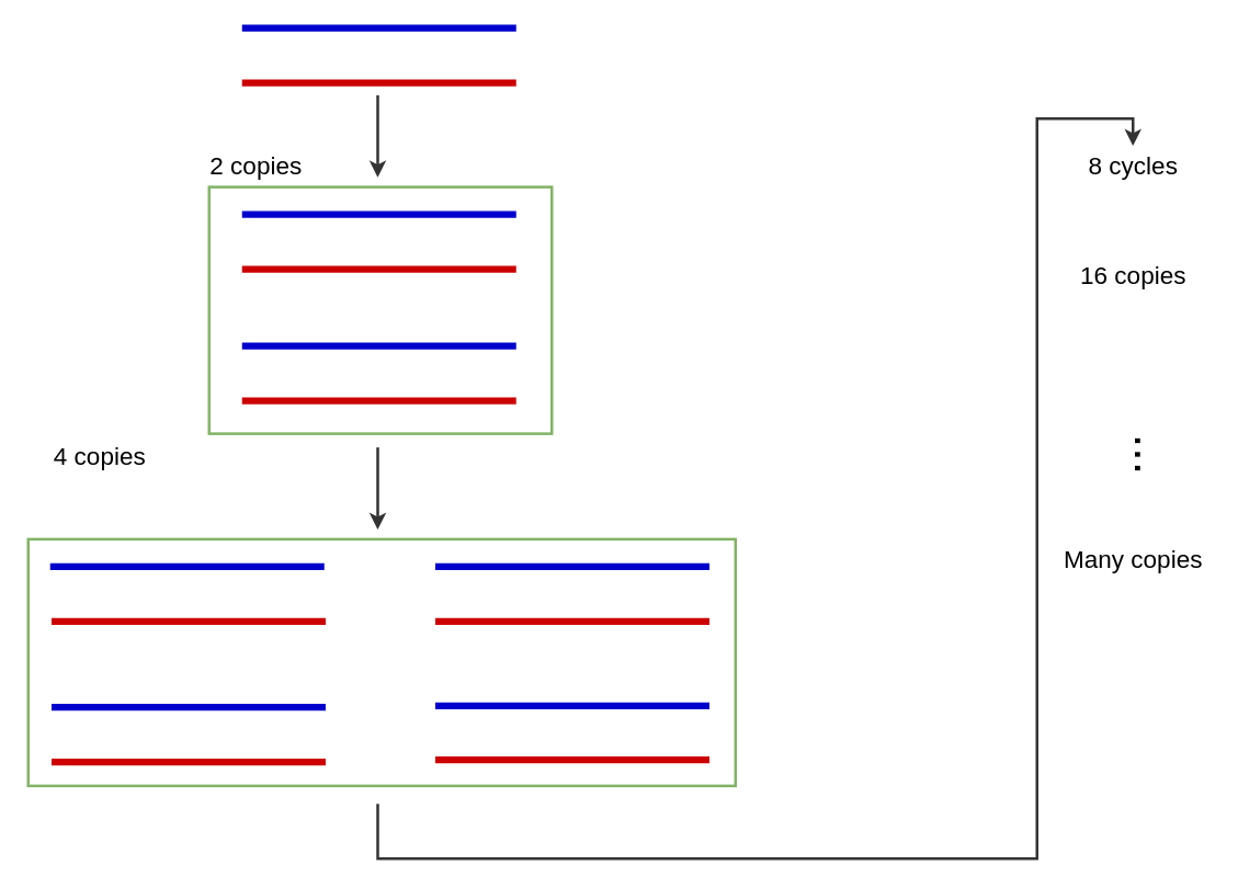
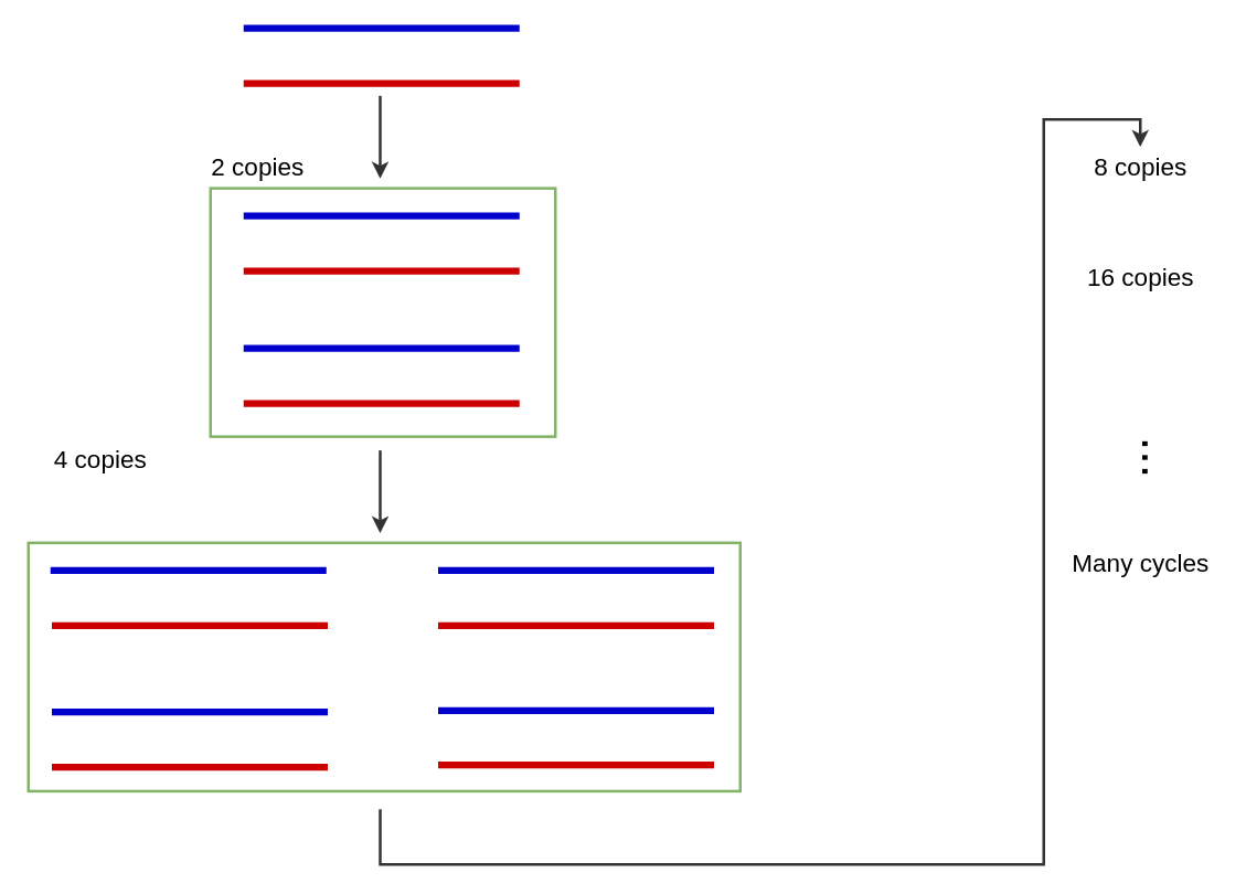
  <mxCell id="0" />
  <mxCell id="1" parent="0" />
  <mxCell id="2" value="" style="endArrow=none;html=1;rounded=0;strokeWidth=5;fillColor=#b0e3e6;strokeColor=#0000CC;" parent="1" edge="1"><mxGeometry width="50" height="50" relative="1" as="geometry"><mxPoint x="176" y="20" as="sourcePoint" /><mxPoint x="376" y="20" as="targetPoint" /></mxGeometry></mxCell>
  <mxCell id="3" value="" style="endArrow=none;html=1;rounded=0;strokeWidth=5;strokeColor=#CC0000;" parent="1" edge="1"><mxGeometry width="50" height="50" relative="1" as="geometry"><mxPoint x="176" y="60" as="sourcePoint" /><mxPoint x="376" y="60" as="targetPoint" /></mxGeometry></mxCell>
  <mxCell id="4" value="" style="endArrow=none;html=1;rounded=0;strokeWidth=5;fillColor=#dae8fc;strokeColor=#0000CC;" parent="1" edge="1"><mxGeometry width="50" height="50" relative="1" as="geometry"><mxPoint x="176" y="156" as="sourcePoint" /><mxPoint x="376" y="156" as="targetPoint" /></mxGeometry></mxCell>
  <mxCell id="5" value="" style="endArrow=none;html=1;rounded=0;strokeWidth=5;strokeColor=#CC0000;" parent="1" edge="1"><mxGeometry width="50" height="50" relative="1" as="geometry"><mxPoint x="176" y="292" as="sourcePoint" /><mxPoint x="376" y="292" as="targetPoint" /></mxGeometry></mxCell>
  <mxCell id="6" value="" style="endArrow=none;html=1;rounded=0;strokeWidth=5;fillColor=#e3c800;strokeColor=#CC0000;" parent="1" edge="1"><mxGeometry width="50" height="50" relative="1" as="geometry"><mxPoint x="176" y="196" as="sourcePoint" /><mxPoint x="376" y="196" as="targetPoint" /></mxGeometry></mxCell>
  <mxCell id="7" value="" style="endArrow=none;html=1;rounded=0;strokeWidth=5;strokeColor=#0000CC;" parent="1" edge="1"><mxGeometry width="50" height="50" relative="1" as="geometry"><mxPoint x="176" y="252" as="sourcePoint" /><mxPoint x="376" y="252" as="targetPoint" /></mxGeometry></mxCell>
  <mxCell id="8" style="edgeStyle=orthogonalEdgeStyle;rounded=0;orthogonalLoop=1;jettySize=auto;html=1;fontSize=18;strokeColor=#333333;strokeWidth=2;" parent="1" edge="1"><mxGeometry relative="1" as="geometry"><mxPoint x="275" y="326" as="sourcePoint" /><mxPoint x="275" y="386" as="targetPoint" /></mxGeometry></mxCell>
  <mxCell id="9" value="" style="rounded=0;whiteSpace=wrap;html=1;fontSize=18;fillColor=none;strokeColor=#82b366;strokeWidth=2;" parent="1" vertex="1"><mxGeometry x="152" y="136" width="250" height="180" as="geometry" /></mxCell>
  <mxCell id="10" value="&lt;font style=&quot;font-size: 18px;&quot;&gt;2 copies&lt;/font&gt;" style="text;html=1;align=center;verticalAlign=middle;resizable=0;points=[];autosize=1;strokeColor=none;fillColor=none;fontSize=18;" parent="1" vertex="1"><mxGeometry x="146" y="106" width="80" height="30" as="geometry" /></mxCell>
  <mxCell id="11" value="" style="endArrow=none;html=1;rounded=0;strokeWidth=5;fillColor=#dae8fc;strokeColor=#0000CC;" parent="1" edge="1"><mxGeometry width="50" height="50" relative="1" as="geometry"><mxPoint x="36" y="413" as="sourcePoint" /><mxPoint x="236" y="413" as="targetPoint" /></mxGeometry></mxCell>
  <mxCell id="12" value="" style="endArrow=none;html=1;rounded=0;strokeWidth=5;strokeColor=#CC0000;" parent="1" edge="1"><mxGeometry width="50" height="50" relative="1" as="geometry"><mxPoint x="317" y="554" as="sourcePoint" /><mxPoint x="517" y="554" as="targetPoint" /></mxGeometry></mxCell>
  <mxCell id="13" value="" style="endArrow=none;html=1;rounded=0;strokeWidth=5;fillColor=#e3c800;strokeColor=#CC0000;" parent="1" edge="1"><mxGeometry width="50" height="50" relative="1" as="geometry"><mxPoint x="37" y="555.5" as="sourcePoint" /><mxPoint x="237" y="555.5" as="targetPoint" /></mxGeometry></mxCell>
  <mxCell id="14" value="" style="endArrow=none;html=1;rounded=0;strokeWidth=5;strokeColor=#0000CC;" parent="1" edge="1"><mxGeometry width="50" height="50" relative="1" as="geometry"><mxPoint x="317" y="413" as="sourcePoint" /><mxPoint x="517" y="413" as="targetPoint" /></mxGeometry></mxCell>
  <mxCell id="15" style="edgeStyle=orthogonalEdgeStyle;rounded=0;orthogonalLoop=1;jettySize=auto;html=1;fontSize=36;strokeColor=#333333;strokeWidth=2;" parent="1" target="23" edge="1"><mxGeometry relative="1" as="geometry"><mxPoint x="275" y="586" as="sourcePoint" /><Array as="points"><mxPoint x="275" y="626" /><mxPoint x="756" y="626" /><mxPoint x="756" y="86" /><mxPoint x="826" y="86" /></Array></mxGeometry></mxCell>
  <mxCell id="16" value="" style="rounded=0;whiteSpace=wrap;html=1;fontSize=18;fillColor=none;strokeColor=#82b366;strokeWidth=2;" parent="1" vertex="1"><mxGeometry x="20" y="393" width="516" height="180" as="geometry" /></mxCell>
  <mxCell id="17" value="&lt;font style=&quot;font-size: 18px;&quot;&gt;4 copies&lt;/font&gt;" style="text;html=1;align=center;verticalAlign=middle;resizable=0;points=[];autosize=1;strokeColor=none;fillColor=none;fontSize=18;" parent="1" vertex="1"><mxGeometry x="32" y="318" width="80" height="30" as="geometry" /></mxCell>
  <mxCell id="18" value="" style="endArrow=none;html=1;rounded=0;strokeWidth=5;fillColor=#b0e3e6;strokeColor=#CC0000;" parent="1" edge="1"><mxGeometry width="50" height="50" relative="1" as="geometry"><mxPoint x="37" y="453" as="sourcePoint" /><mxPoint x="237" y="453" as="targetPoint" /></mxGeometry></mxCell>
  <mxCell id="19" value="" style="endArrow=none;html=1;rounded=0;strokeWidth=5;strokeColor=#0000CC;" parent="1" edge="1"><mxGeometry width="50" height="50" relative="1" as="geometry"><mxPoint x="37" y="515.5" as="sourcePoint" /><mxPoint x="237" y="515.5" as="targetPoint" /></mxGeometry></mxCell>
  <mxCell id="20" value="" style="endArrow=none;html=1;rounded=0;strokeWidth=5;fillColor=#b0e3e6;strokeColor=#CC0000;" parent="1" edge="1"><mxGeometry width="50" height="50" relative="1" as="geometry"><mxPoint x="317" y="453" as="sourcePoint" /><mxPoint x="517" y="453" as="targetPoint" /></mxGeometry></mxCell>
  <mxCell id="21" value="" style="endArrow=none;html=1;rounded=0;strokeWidth=5;strokeColor=#0000CC;" parent="1" edge="1"><mxGeometry width="50" height="50" relative="1" as="geometry"><mxPoint x="317" y="514.5" as="sourcePoint" /><mxPoint x="517" y="514.5" as="targetPoint" /></mxGeometry></mxCell>
  <mxCell id="22" style="edgeStyle=orthogonalEdgeStyle;rounded=0;orthogonalLoop=1;jettySize=auto;html=1;exitX=0.5;exitY=1;exitDx=0;exitDy=0;entryX=0.5;entryY=0;entryDx=0;entryDy=0;fontSize=18;strokeColor=#333333;strokeWidth=2;" parent="1" edge="1"><mxGeometry relative="1" as="geometry"><mxPoint x="275" y="69" as="sourcePoint" /><mxPoint x="275" y="129" as="targetPoint" /></mxGeometry></mxCell>
- <mxCell id="23" value="&lt;font style=&quot;font-size: 18px;&quot;&gt;8 cycles&lt;/font&gt;" style="text;html=1;align=center;verticalAlign=middle;resizable=0;points=[];autosize=1;strokeColor=none;fillColor=none;fontSize=18;" parent="1" vertex="1"><mxGeometry x="786" y="106" width="80" height="30" as="geometry" /></mxCell>
+ <mxCell id="23" value="&lt;font style=&quot;font-size: 18px;&quot;&gt;8 copies&lt;/font&gt;" style="text;html=1;align=center;verticalAlign=middle;resizable=0;points=[];autosize=1;strokeColor=none;fillColor=none;fontSize=18;" parent="1" vertex="1"><mxGeometry x="786" y="106" width="80" height="30" as="geometry" /></mxCell>
  <mxCell id="24" value="&lt;font style=&quot;font-size: 18px;&quot;&gt;16 copies&lt;/font&gt;" style="text;html=1;align=center;verticalAlign=middle;resizable=0;points=[];autosize=1;strokeColor=none;fillColor=none;fontSize=18;" parent="1" vertex="1"><mxGeometry x="781" y="186" width="90" height="30" as="geometry" /></mxCell>
  <mxCell id="25" value="&lt;font style=&quot;font-size: 36px;&quot;&gt;...&lt;/font&gt;" style="text;html=1;align=center;verticalAlign=middle;resizable=0;points=[];autosize=1;strokeColor=none;fillColor=none;fontSize=18;rotation=90;" parent="1" vertex="1"><mxGeometry x="816" y="316" width="50" height="30" as="geometry" /></mxCell>
- <mxCell id="26" value="&lt;font style=&quot;font-size: 18px;&quot;&gt;Many copies&lt;/font&gt;" style="text;html=1;align=center;verticalAlign=middle;resizable=0;points=[];autosize=1;strokeColor=none;fillColor=none;fontSize=18;" parent="1" vertex="1"><mxGeometry x="771" y="393" width="110" height="30" as="geometry" /></mxCell>
+ <mxCell id="26" value="&lt;font style=&quot;font-size: 18px;&quot;&gt;Many cycles&lt;/font&gt;" style="text;html=1;align=center;verticalAlign=middle;resizable=0;points=[];autosize=1;strokeColor=none;fillColor=none;fontSize=18;" parent="1" vertex="1"><mxGeometry x="771" y="393" width="110" height="30" as="geometry" /></mxCell>
